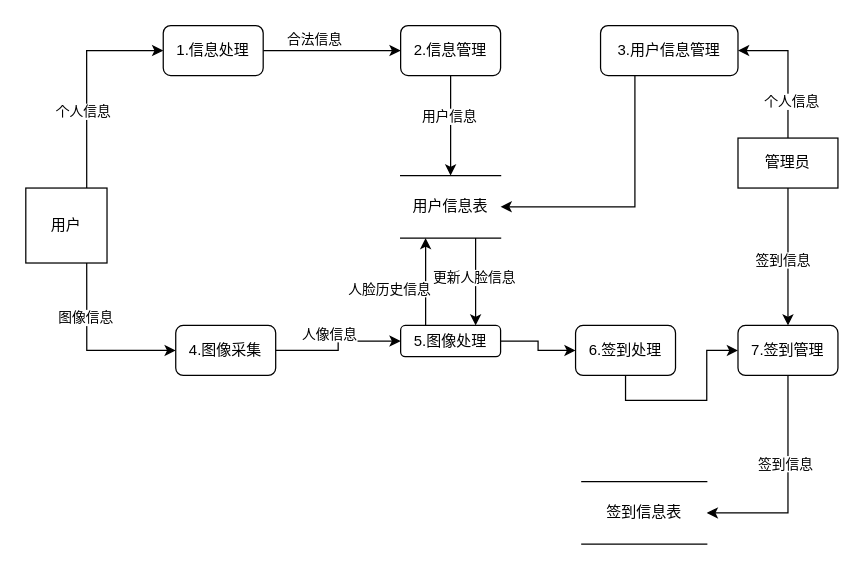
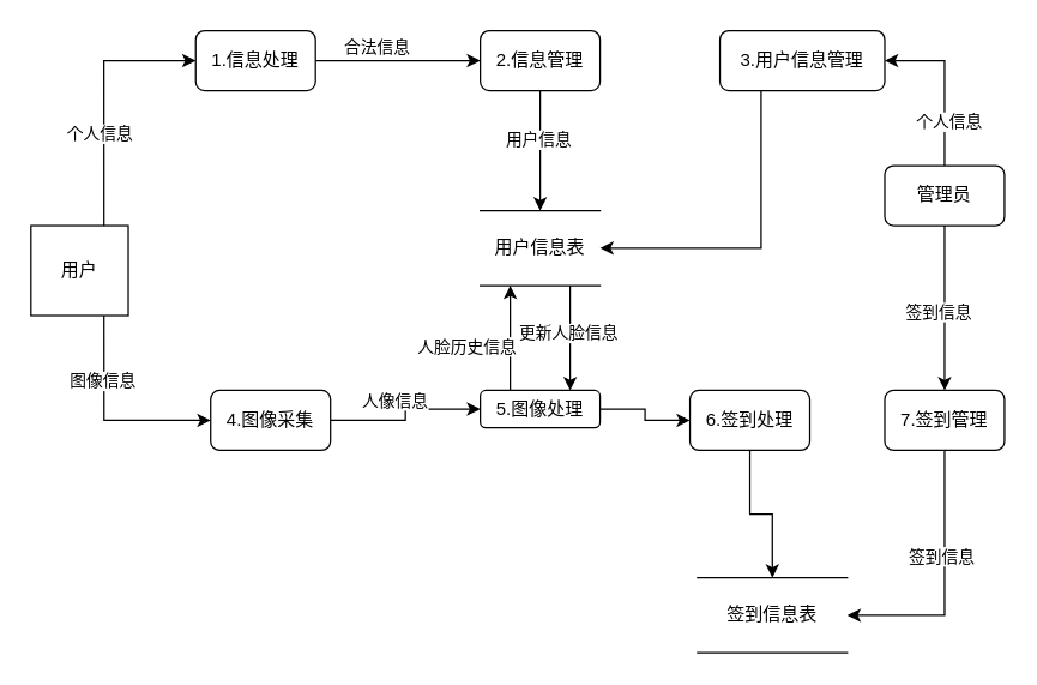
  <mxCell id="0" />
  <mxCell id="1" parent="0" />
  <mxCell id="2" style="edgeStyle=orthogonalEdgeStyle;rounded=0;orthogonalLoop=1;jettySize=auto;html=1;exitX=0.75;exitY=0;exitDx=0;exitDy=0;entryX=0;entryY=0.5;entryDx=0;entryDy=0;" edge="1" parent="1" source="6" target="9"><mxGeometry relative="1" as="geometry" /></mxCell>
  <mxCell id="3" value="个人信息" style="edgeLabel;html=1;align=center;verticalAlign=middle;resizable=0;points=[];" vertex="1" connectable="0" parent="2"><mxGeometry x="-0.278" y="3" relative="1" as="geometry"><mxPoint as="offset" /></mxGeometry></mxCell>
  <mxCell id="4" style="edgeStyle=orthogonalEdgeStyle;rounded=0;orthogonalLoop=1;jettySize=auto;html=1;exitX=0.75;exitY=1;exitDx=0;exitDy=0;entryX=0;entryY=0.5;entryDx=0;entryDy=0;" edge="1" parent="1" source="6" target="12"><mxGeometry relative="1" as="geometry" /></mxCell>
  <mxCell id="5" value="图像信息" style="edgeLabel;html=1;align=center;verticalAlign=middle;resizable=0;points=[];" vertex="1" connectable="0" parent="4"><mxGeometry x="-0.397" y="-1" relative="1" as="geometry"><mxPoint as="offset" /></mxGeometry></mxCell>
  <mxCell id="6" value="用户" style="rounded=0;whiteSpace=wrap;html=1;" vertex="1" parent="1"><mxGeometry x="20" y="150" width="65" height="60" as="geometry" /></mxCell>
  <mxCell id="7" style="edgeStyle=orthogonalEdgeStyle;rounded=0;orthogonalLoop=1;jettySize=auto;html=1;exitX=1;exitY=0.5;exitDx=0;exitDy=0;entryX=0;entryY=0.5;entryDx=0;entryDy=0;" edge="1" parent="1" source="9" target="15"><mxGeometry relative="1" as="geometry" /></mxCell>
  <mxCell id="8" value="合法信息" style="edgeLabel;html=1;align=center;verticalAlign=middle;resizable=0;points=[];" vertex="1" connectable="0" parent="7"><mxGeometry x="-0.204" y="4" relative="1" as="geometry"><mxPoint x="-4" y="-6" as="offset" /></mxGeometry></mxCell>
  <mxCell id="9" value="1.信息处理" style="rounded=1;whiteSpace=wrap;html=1;" vertex="1" parent="1"><mxGeometry x="130" y="20" width="80" height="40" as="geometry" /></mxCell>
  <mxCell id="10" style="edgeStyle=orthogonalEdgeStyle;rounded=0;orthogonalLoop=1;jettySize=auto;html=1;exitX=1;exitY=0.5;exitDx=0;exitDy=0;" edge="1" parent="1" source="12" target="19"><mxGeometry relative="1" as="geometry" /></mxCell>
  <mxCell id="11" value="人像信息" style="edgeLabel;html=1;align=center;verticalAlign=middle;resizable=0;points=[];" vertex="1" connectable="0" parent="10"><mxGeometry x="0.024" y="1" relative="1" as="geometry"><mxPoint x="-7" y="-9" as="offset" /></mxGeometry></mxCell>
  <mxCell id="12" value="4.图像采集" style="rounded=1;whiteSpace=wrap;html=1;" vertex="1" parent="1"><mxGeometry x="140" y="260" width="80" height="40" as="geometry" /></mxCell>
  <mxCell id="13" style="edgeStyle=orthogonalEdgeStyle;rounded=0;orthogonalLoop=1;jettySize=auto;html=1;exitX=0.5;exitY=1;exitDx=0;exitDy=0;entryX=0.5;entryY=0;entryDx=0;entryDy=0;" edge="1" parent="1" source="15" target="22"><mxGeometry relative="1" as="geometry" /></mxCell>
  <mxCell id="14" value="用户信息" style="edgeLabel;html=1;align=center;verticalAlign=middle;resizable=0;points=[];" vertex="1" connectable="0" parent="13"><mxGeometry x="-0.195" y="-2" relative="1" as="geometry"><mxPoint as="offset" /></mxGeometry></mxCell>
  <mxCell id="15" value="2.信息管理" style="rounded=1;whiteSpace=wrap;html=1;" vertex="1" parent="1"><mxGeometry x="320" y="20" width="80" height="40" as="geometry" /></mxCell>
  <mxCell id="16" style="edgeStyle=orthogonalEdgeStyle;rounded=0;orthogonalLoop=1;jettySize=auto;html=1;exitX=1;exitY=0.5;exitDx=0;exitDy=0;" edge="1" parent="1" source="19" target="24"><mxGeometry relative="1" as="geometry" /></mxCell>
  <mxCell id="17" style="edgeStyle=orthogonalEdgeStyle;rounded=0;orthogonalLoop=1;jettySize=auto;html=1;exitX=0.25;exitY=0;exitDx=0;exitDy=0;entryX=0.25;entryY=1;entryDx=0;entryDy=0;" edge="1" parent="1" source="19" target="22"><mxGeometry relative="1" as="geometry" /></mxCell>
  <mxCell id="18" value="人脸历史信息" style="edgeLabel;html=1;align=center;verticalAlign=middle;resizable=0;points=[];" vertex="1" connectable="0" parent="17"><mxGeometry x="-0.149" y="2" relative="1" as="geometry"><mxPoint x="-28" as="offset" /></mxGeometry></mxCell>
  <mxCell id="19" value="5.图像处理" style="rounded=1;whiteSpace=wrap;html=1;" vertex="1" parent="1"><mxGeometry x="320" y="260" width="80" height="25" as="geometry" /></mxCell>
  <mxCell id="20" style="edgeStyle=orthogonalEdgeStyle;rounded=0;orthogonalLoop=1;jettySize=auto;html=1;exitX=0.75;exitY=1;exitDx=0;exitDy=0;entryX=0.75;entryY=0;entryDx=0;entryDy=0;" edge="1" parent="1" source="22" target="19"><mxGeometry relative="1" as="geometry" /></mxCell>
  <mxCell id="21" value="更新人脸信息" style="edgeLabel;html=1;align=center;verticalAlign=middle;resizable=0;points=[];" vertex="1" connectable="0" parent="20"><mxGeometry x="-0.109" y="-2" relative="1" as="geometry"><mxPoint as="offset" /></mxGeometry></mxCell>
  <mxCell id="22" value="用户信息表" style="shape=partialRectangle;whiteSpace=wrap;html=1;left=0;right=0;fillColor=none;" vertex="1" parent="1"><mxGeometry x="320" y="140" width="80" height="50" as="geometry" /></mxCell>
- <mxCell id="23" style="edgeStyle=orthogonalEdgeStyle;rounded=0;orthogonalLoop=1;jettySize=auto;html=1;exitX=0.5;exitY=1;exitDx=0;exitDy=0;" edge="1" parent="1" source="24" target="33"><mxGeometry relative="1" as="geometry" /></mxCell>
+ <mxCell id="23" style="edgeStyle=orthogonalEdgeStyle;rounded=0;orthogonalLoop=1;jettySize=auto;html=1;exitX=0.5;exitY=1;exitDx=0;exitDy=0;entryX=0.5;entryY=0;entryDx=0;entryDy=0;" edge="1" parent="1" source="24" target="30"><mxGeometry relative="1" as="geometry" /></mxCell>
  <mxCell id="24" value="6.签到处理" style="rounded=1;whiteSpace=wrap;html=1;" vertex="1" parent="1"><mxGeometry x="460" y="260" width="80" height="40" as="geometry" /></mxCell>
  <mxCell id="25" style="edgeStyle=orthogonalEdgeStyle;rounded=0;orthogonalLoop=1;jettySize=auto;html=1;exitX=0.5;exitY=1;exitDx=0;exitDy=0;" edge="1" parent="1" source="29" target="33"><mxGeometry relative="1" as="geometry" /></mxCell>
  <mxCell id="26" value="签到信息" style="edgeLabel;html=1;align=center;verticalAlign=middle;resizable=0;points=[];" vertex="1" connectable="0" parent="25"><mxGeometry x="0.04" y="-5" relative="1" as="geometry"><mxPoint as="offset" /></mxGeometry></mxCell>
  <mxCell id="27" style="edgeStyle=orthogonalEdgeStyle;rounded=0;orthogonalLoop=1;jettySize=auto;html=1;exitX=0.5;exitY=0;exitDx=0;exitDy=0;entryX=1;entryY=0.5;entryDx=0;entryDy=0;" edge="1" parent="1" source="29" target="35"><mxGeometry relative="1" as="geometry" /></mxCell>
  <mxCell id="28" value="个人信息" style="edgeLabel;html=1;align=center;verticalAlign=middle;resizable=0;points=[];" vertex="1" connectable="0" parent="27"><mxGeometry x="-0.46" y="-2" relative="1" as="geometry"><mxPoint as="offset" /></mxGeometry></mxCell>
- <mxCell id="29" value="管理员" style="rounded=0;whiteSpace=wrap;html=1;" vertex="1" parent="1"><mxGeometry x="590" y="110" width="80" height="40" as="geometry" /></mxCell>
+ <mxCell id="29" value="管理员" style="whiteSpace=wrap;html=1;rounded=1;" vertex="1" parent="1"><mxGeometry x="590" y="110" width="80" height="40" as="geometry" /></mxCell>
  <mxCell id="30" value="签到信息表" style="shape=partialRectangle;whiteSpace=wrap;html=1;left=0;right=0;fillColor=none;" vertex="1" parent="1"><mxGeometry x="465" y="385" width="100" height="50" as="geometry" /></mxCell>
  <mxCell id="31" style="edgeStyle=orthogonalEdgeStyle;rounded=0;orthogonalLoop=1;jettySize=auto;html=1;exitX=0.5;exitY=1;exitDx=0;exitDy=0;entryX=1;entryY=0.5;entryDx=0;entryDy=0;" edge="1" parent="1" source="33" target="30"><mxGeometry relative="1" as="geometry" /></mxCell>
  <mxCell id="32" value="签到信息" style="edgeLabel;html=1;align=center;verticalAlign=middle;resizable=0;points=[];" vertex="1" connectable="0" parent="31"><mxGeometry x="-0.198" y="-3" relative="1" as="geometry"><mxPoint as="offset" /></mxGeometry></mxCell>
  <mxCell id="33" value="7.签到管理" style="rounded=1;whiteSpace=wrap;html=1;" vertex="1" parent="1"><mxGeometry x="590" y="260" width="80" height="40" as="geometry" /></mxCell>
  <mxCell id="34" style="edgeStyle=orthogonalEdgeStyle;rounded=0;orthogonalLoop=1;jettySize=auto;html=1;exitX=0.25;exitY=1;exitDx=0;exitDy=0;entryX=1;entryY=0.5;entryDx=0;entryDy=0;" edge="1" parent="1" source="35" target="22"><mxGeometry relative="1" as="geometry" /></mxCell>
  <mxCell id="35" value="3.用户信息管理" style="rounded=1;whiteSpace=wrap;html=1;" vertex="1" parent="1"><mxGeometry x="480" y="20" width="110" height="40" as="geometry" /></mxCell>
